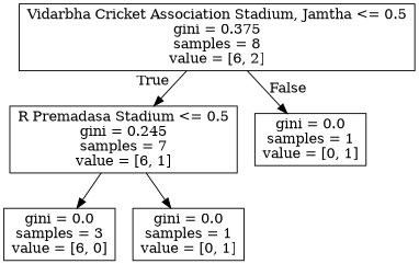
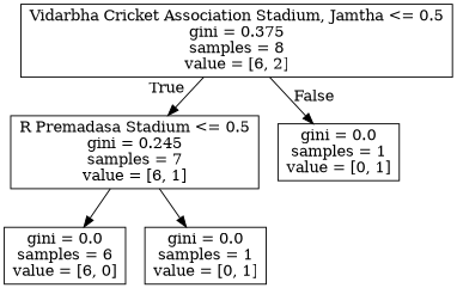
  digraph {
    node [shape=box]
    n1 [label="Vidarbha Cricket Association Stadium, Jamtha <= 0.5\ngini = 0.375\nsamples = 8\nvalue = [6, 2]"]
    n2 [label="R Premadasa Stadium <= 0.5\ngini = 0.245\nsamples = 7\nvalue = [6, 1]"]
    n3 [label="gini = 0.0\nsamples = 1\nvalue = [0, 1]"]
-   n4 [label="gini = 0.0\nsamples = 3\nvalue = [6, 0]"]
+   n4 [label="gini = 0.0\nsamples = 6\nvalue = [6, 0]"]
    n5 [label="gini = 0.0\nsamples = 1\nvalue = [0, 1]"]
    n1 -> n2 [headlabel=True labelangle=45 labeldistance=2.5]
    n1 -> n3 [headlabel=False labelangle=-45 labeldistance=2.5]
    n2 -> n4
    n2 -> n5
  }
